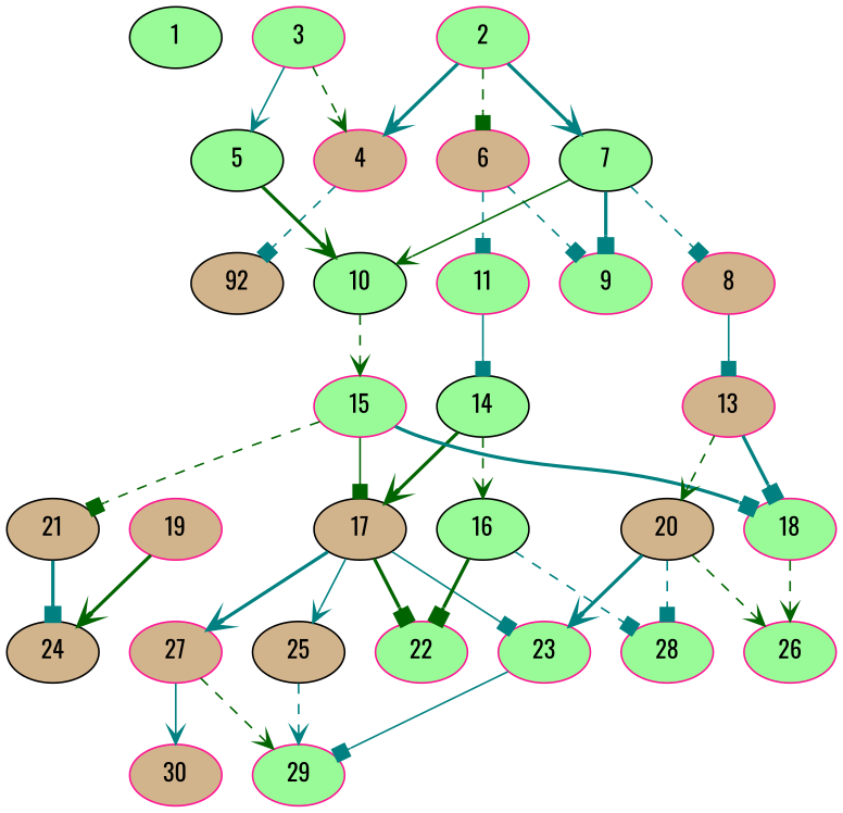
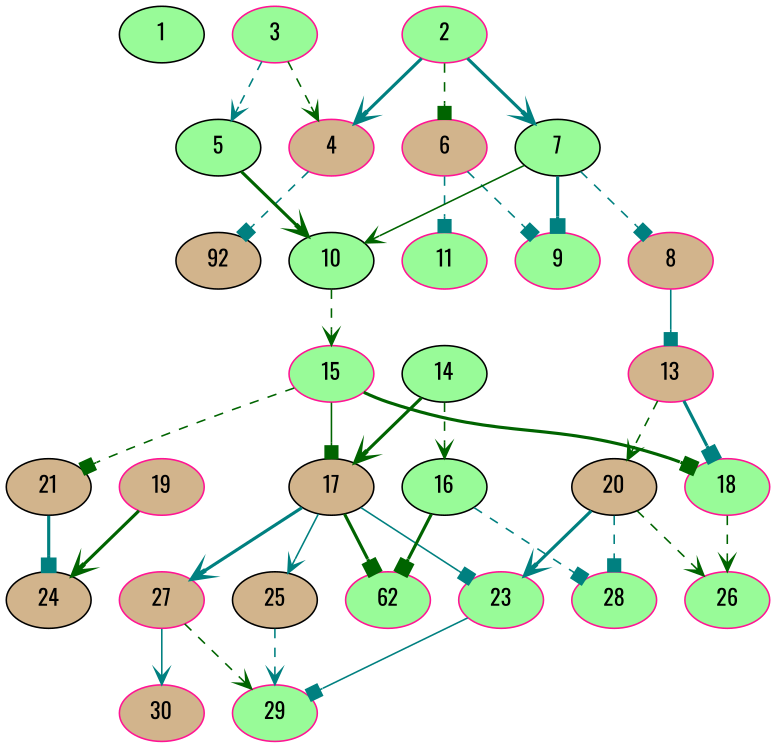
  digraph {
    fontname=Oswald
    node [alpha=0.15 color=deeppink compute_size=1073741824000 fillcolor=palegreen fontname=Oswald result_size=0 style=filled]
    edge [arrowhead=vee color=teal fontname=Oswald style=dashed]
    1 [alpha=0.05 color=black compute_size=28991029248 ram=28016192 trans_size=225125]
    2 [alpha=0.11 compute_size=20305188864 ram=35983712 result_size=54272 trans_size=5564]
    4 [alpha=0.10 compute_size=197087616721 fillcolor=tan ram=9819200 result_size=13312 trans_size=280303]
    6 [compute_size=1286516736 fillcolor=tan ram=23805920 result_size=29696 trans_size=710123]
    7 [alpha=0.01 color=black compute_size=598551822336 ram=21683360 result_size=91136 trans_size=816259]
    n6 [alpha=0.08 color=black compute_size=92198868825 fillcolor=tan label=92 ram=24376160 trans_size=757980]
    9 [alpha=0.14 ram=18705440 trans_size=692444]
    11 [alpha=0.10 compute_size=41908451328 ram=21224000 result_size=54272 trans_size=779623]
    10 [alpha=0.14 color=black compute_size=8589934592 ram=48427616 result_size=70656 trans_size=536117]
    8 [alpha=0.01 compute_size=52224819200 fillcolor=tan ram=11702576 result_size=1024 trans_size=532313]
    14 [alpha=0.20 color=black compute_size=549755813888 ram=21341216 result_size=91136 trans_size=789661]
    15 [alpha=0.04 compute_size=8589934592 ram=47516816 result_size=70656 trans_size=668947]
    13 [alpha=0.16 compute_size=1264812032 fillcolor=tan ram=48055376 result_size=74752 trans_size=928182]
    3 [alpha=0.12 compute_size=31666864128 ram=34070240 result_size=91136 trans_size=768082]
    5 [alpha=0.16 color=black compute_size=424102562615 ram=22069856 result_size=13312 trans_size=41816]
    18 [alpha=0.20 compute_size=20124991488 ram=4176992 result_size=9216 trans_size=588258]
    17 [color=black compute_size=505552896 fillcolor=tan ram=40148048 result_size=70656 trans_size=391810]
    21 [alpha=0.04 color=black fillcolor=tan ram=4343312 result_size=1024 trans_size=505683]
    16 [color=black compute_size=145371955200 ram=9744752 result_size=74752 trans_size=112851]
    20 [alpha=0.18 color=black compute_size=16112074752 fillcolor=tan ram=23590496 result_size=13312 trans_size=132607]
    26 [alpha=0.12 compute_size=368293445632 ram=559136 trans_size=478381]
    28 [alpha=0.03 compute_size=23862575104 ram=8103728 trans_size=593149]
    23 [alpha=0.05 compute_size=8032550912 ram=3031760 result_size=74752 trans_size=158086]
-   22 [alpha=0.06 compute_size=30580539392 ram=6979088 trans_size=662298]
+   22 [alpha=0.06 compute_size=30580539392 ram=6979088 trans_size=662298 label=62]
    25 [color=black compute_size=330547879602 fillcolor=tan ram=7639616 result_size=13312 trans_size=776842]
    27 [alpha=0.12 compute_size=782757789696 fillcolor=tan ram=46230608 result_size=54272 trans_size=303289]
    24 [alpha=0.16 color=black compute_size=30359552000 fillcolor=tan ram=17083424 trans_size=481482]
    19 [alpha=0.18 compute_size=994378383601 fillcolor=tan ram=26335568 result_size=1024 trans_size=963124]
    29 [alpha=0.07 compute_size=3997286400 ram=3755648 trans_size=994229]
    30 [alpha=0.02 compute_size=94037172353 fillcolor=tan ram=39172304 trans_size=207574]
    2 -> 4 [style=bold]
    2 -> 6 [arrowhead=box color=darkgreen]
    2 -> 7 [style=bold]
    4 -> n6 [arrowhead=box]
    6 -> 9 [arrowhead=box]
    6 -> 11 [arrowhead=box]
    7 -> 9 [arrowhead=box style=bold]
    7 -> 10 [color=darkgreen style=solid]
    7 -> 8 [arrowhead=box]
-   11 -> 14 [arrowhead=box style=solid]
    10 -> 15 [color=darkgreen]
    8 -> 13 [arrowhead=box style=solid]
    14 -> 17 [color=darkgreen style=bold]
    14 -> 16 [color=darkgreen]
-   15 -> 18 [arrowhead=box style=bold]
+   15 -> 18 [arrowhead=box color=darkgreen style=bold]
    15 -> 17 [arrowhead=box color=darkgreen style=solid]
    15 -> 21 [arrowhead=box color=darkgreen]
    13 -> 18 [arrowhead=box style=bold]
    13 -> 20 [color=darkgreen]
    3 -> 4 [color=darkgreen]
-   3 -> 5 [style=solid]
+   3 -> 5
    5 -> 10 [color=darkgreen style=bold]
    18 -> 26 [color=darkgreen]
    17 -> 23 [arrowhead=box style=solid]
    17 -> 22 [arrowhead=box color=darkgreen style=bold]
    17 -> 25 [style=solid]
    17 -> 27 [style=bold]
    21 -> 24 [arrowhead=box style=bold]
    16 -> 28 [arrowhead=box]
    16 -> 22 [arrowhead=box color=darkgreen style=bold]
    20 -> 26 [color=darkgreen]
    20 -> 28 [arrowhead=box]
    20 -> 23 [style=bold]
    23 -> 29 [arrowhead=box style=solid]
    25 -> 29
    27 -> 29 [color=darkgreen]
    27 -> 30 [style=solid]
    19 -> 24 [color=darkgreen style=bold]
  }
